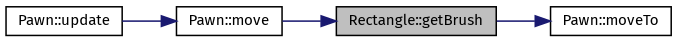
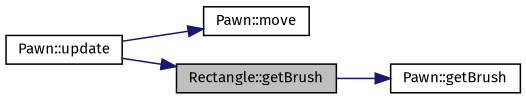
  digraph {
    fontname="Fira Sans"
    rankdir=RL
    node [color=black fontname="Fira Sans" fontsize=10 shape=record]
    edge [color=midnightblue dir=back fontname="Fira Sans" fontsize=10 labelfontname=Helvetica labelfontsize=10 style=solid]
    n1 [fillcolor=grey75 fontcolor=black height=0.2 label="Rectangle::getBrush" style=filled width=0.4]
    n2 [height=0.2 label="Pawn::move" width=0.4]
    n3 [height=0.2 label="Pawn::update" width=0.4]
-   n4 [height=0.2 label="Pawn::moveTo" width=0.4]
-   n1 -> n2
+   n4 [height=0.2 label="Pawn::getBrush" width=0.4]
+   n1 -> n3
    n2 -> n3
    n4 -> n1
  }
